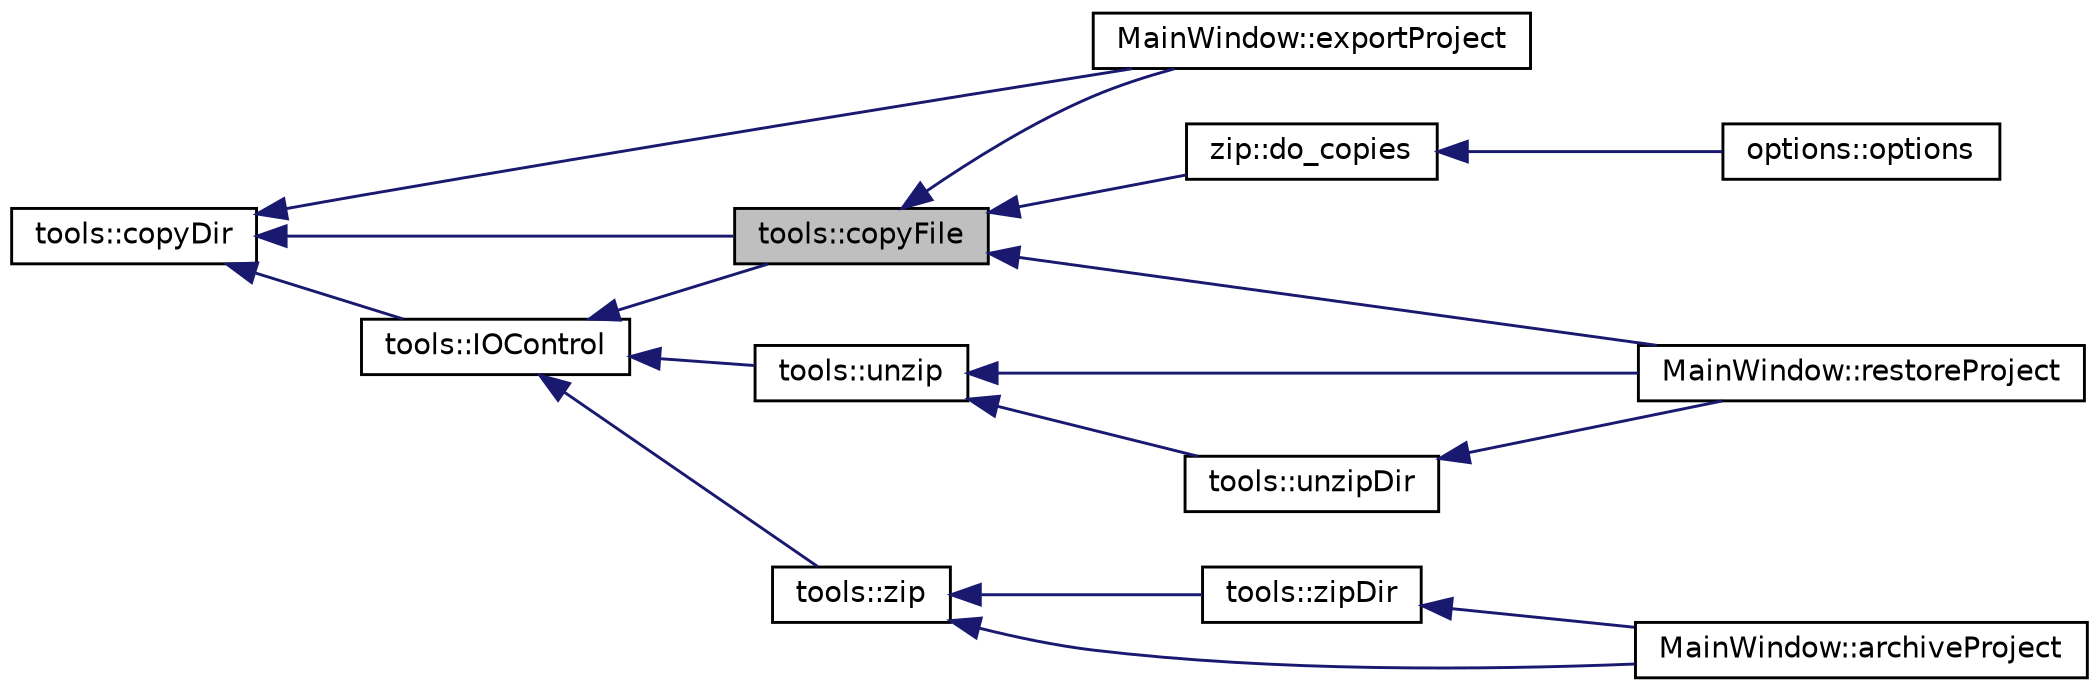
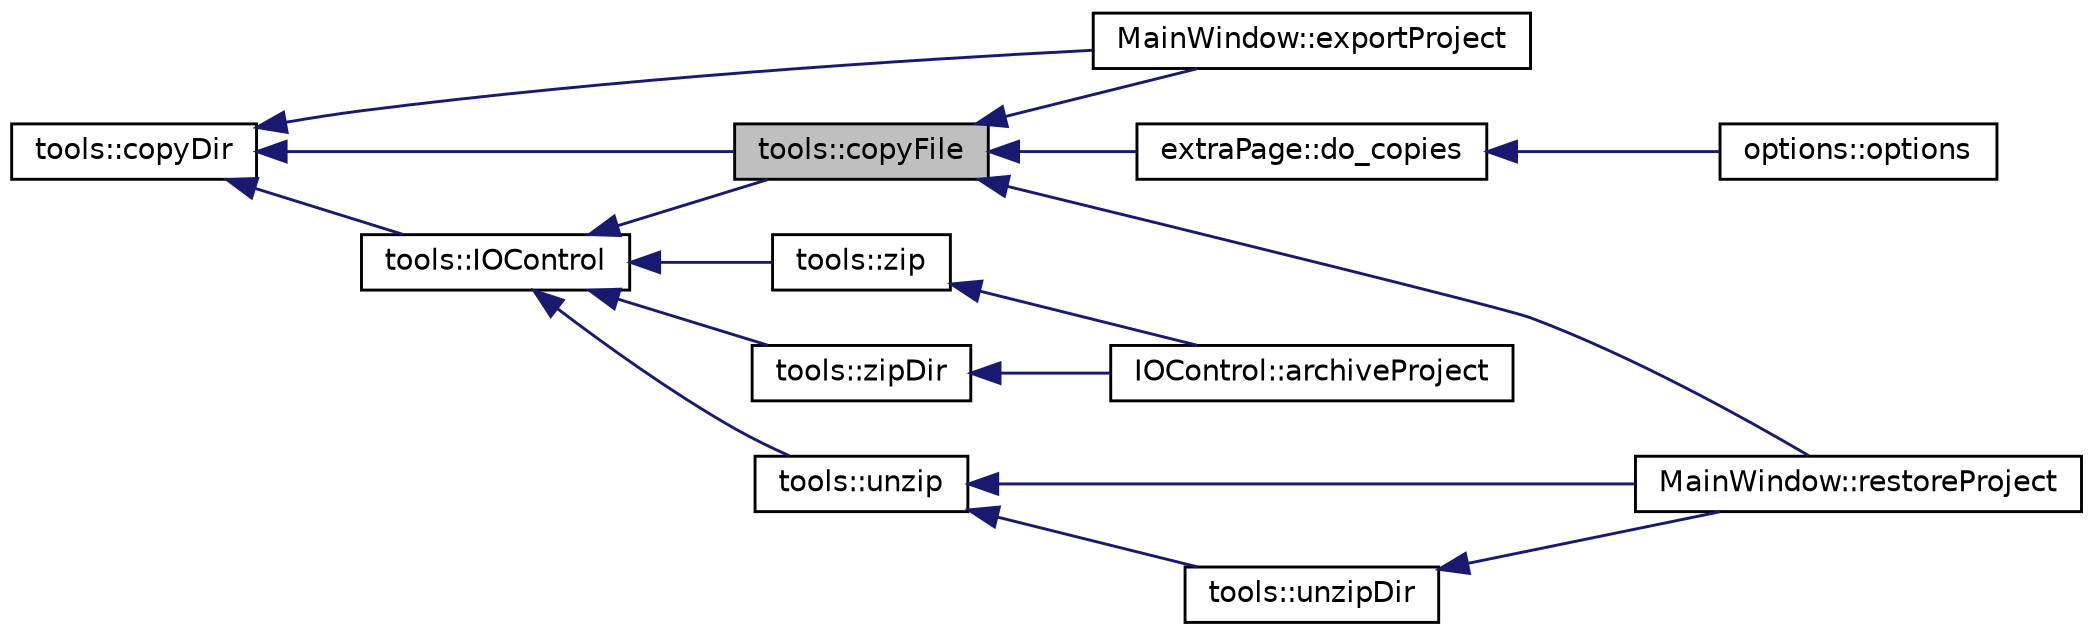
  digraph {
    rankdir=LR
    node [color=black fillcolor=white fontname=Helvetica fontsize=10 shape=record style=filled]
    edge [color=midnightblue dir=back fontname=Helvetica fontsize=10 labelfontname=Helvetica labelfontsize=10 style=solid]
    n1 [fillcolor=grey75 fontcolor=black height=0.2 label="tools::copyFile" width=0.4]
    n2 [height=0.2 label="MainWindow::exportProject" width=0.4]
    n3 [height=0.2 label="MainWindow::restoreProject" width=0.4]
-   n4 [height=0.2 label="zip::do_copies" width=0.4]
+   n4 [height=0.2 label="extraPage::do_copies" width=0.4]
    n5 [height=0.2 label="tools::copyDir" width=0.4]
    n6 [height=0.2 label="tools::IOControl" width=0.4]
    n7 [height=0.2 label="options::options" width=0.4]
    n8 [height=0.2 label="tools::zip" width=0.4]
    n9 [height=0.2 label="tools::unzip" width=0.4]
    n10 [height=0.2 label="tools::zipDir" width=0.4]
-   n11 [height=0.2 label="MainWindow::archiveProject" width=0.4]
+   n11 [height=0.2 label="IOControl::archiveProject" width=0.4]
    n12 [height=0.2 label="tools::unzipDir" width=0.4]
    n1 -> n2
    n1 -> n3
    n1 -> n4
    n4 -> n7
    n5 -> n1
    n5 -> n2
    n5 -> n6
    n6 -> n1
    n6 -> n8
    n6 -> n9
-   n8 -> n10
+   n6 -> n10
    n8 -> n11
    n9 -> n3
    n9 -> n12
    n10 -> n11
    n12 -> n3
  }
